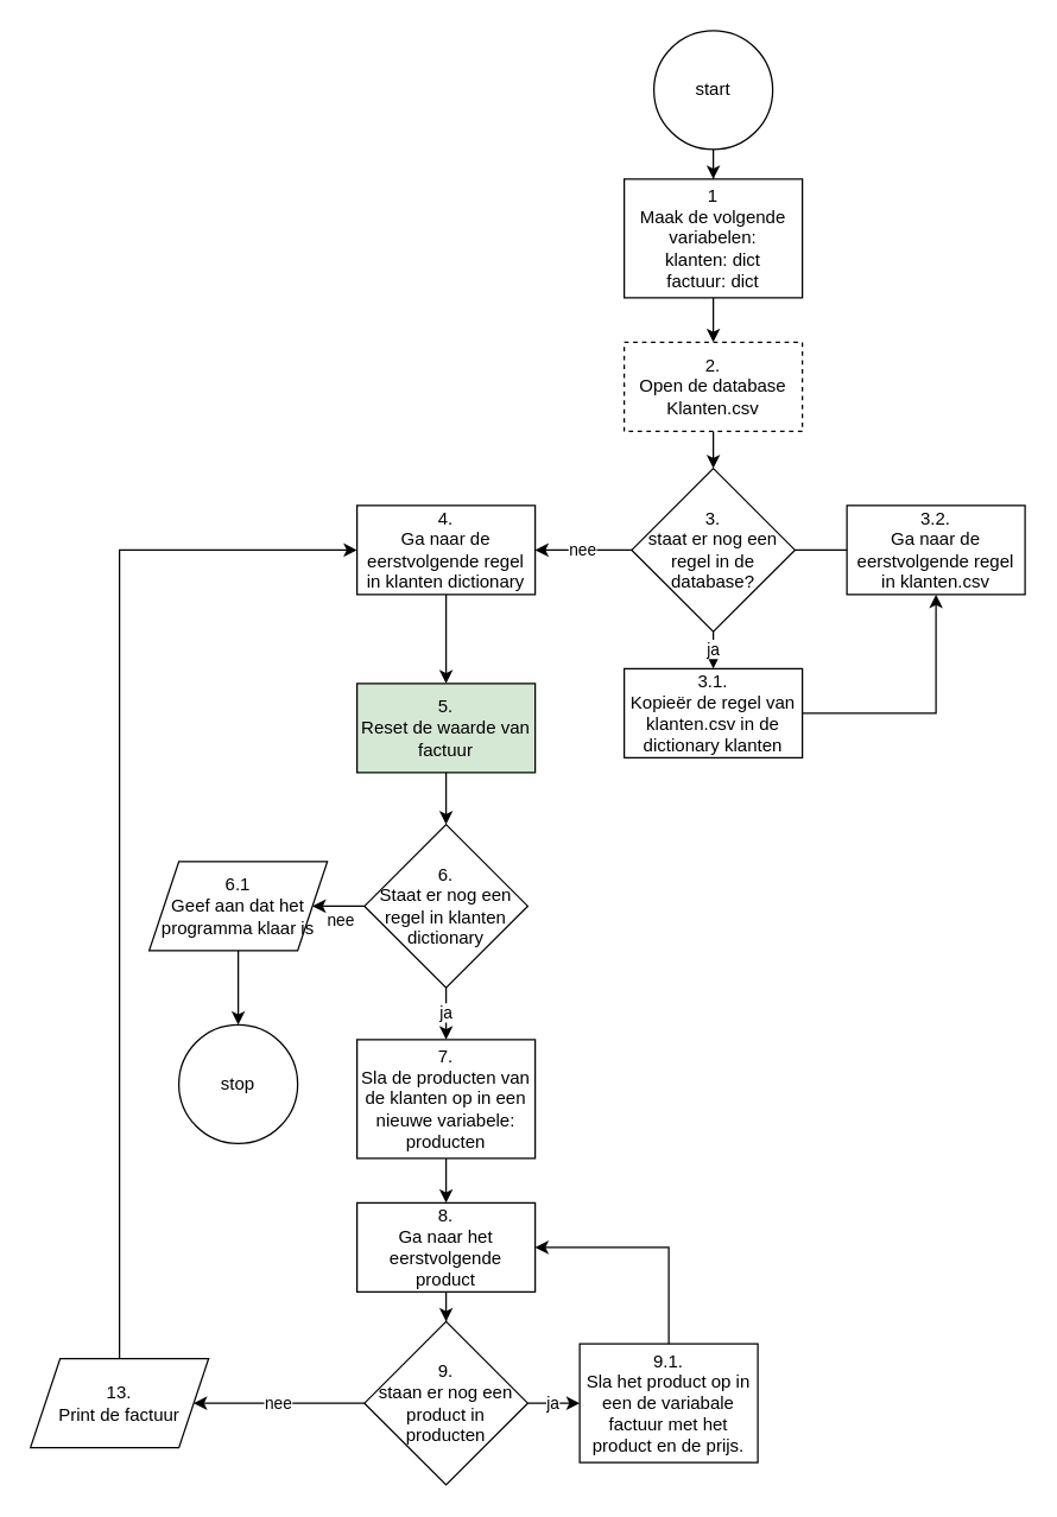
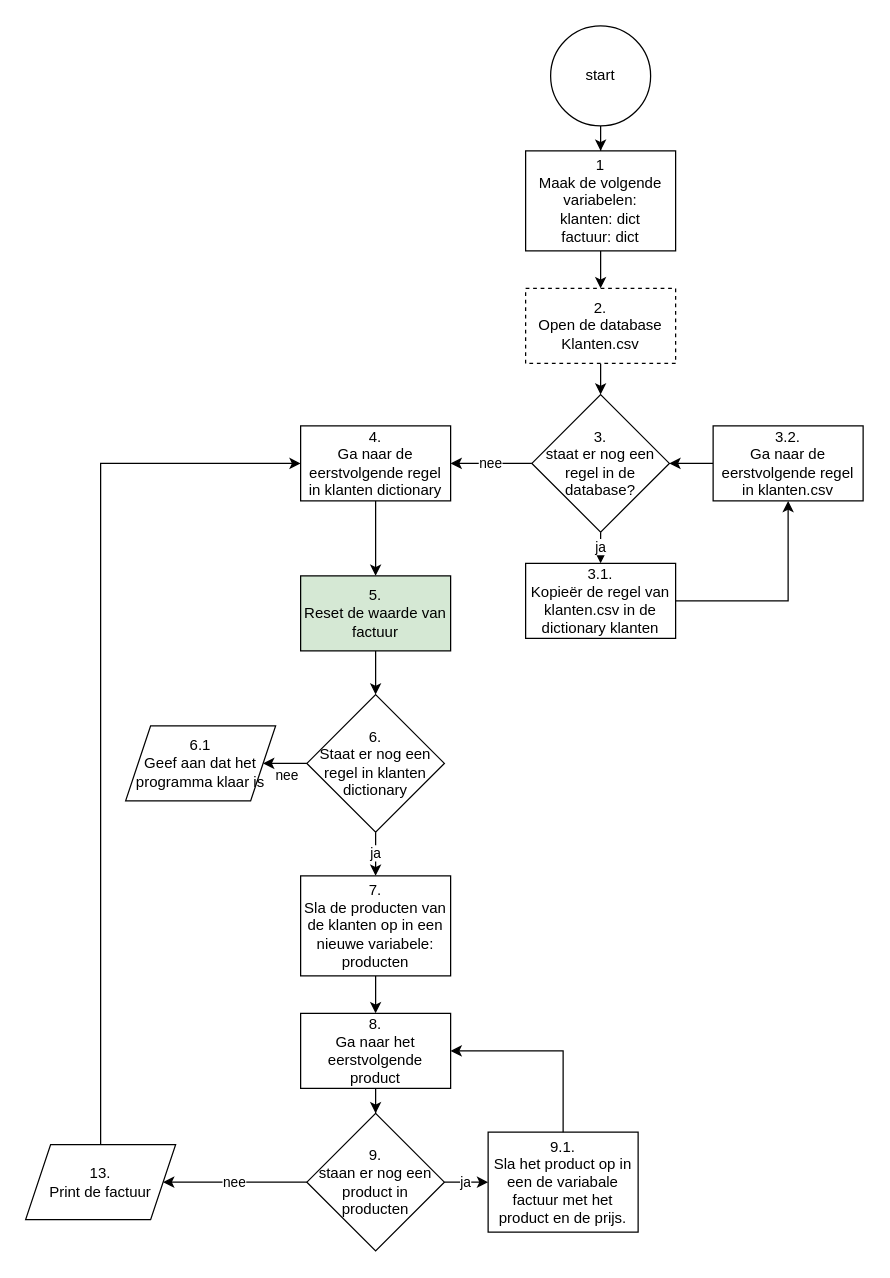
  <mxCell id="0" />
  <mxCell id="1" parent="0" />
  <mxCell id="2" value="" style="edgeStyle=orthogonalEdgeStyle;rounded=0;orthogonalLoop=1;jettySize=auto;html=1;" parent="1" source="10" target="5" edge="1"><mxGeometry relative="1" as="geometry" /></mxCell>
  <mxCell id="3" value="start" style="ellipse;whiteSpace=wrap;html=1;aspect=fixed;" parent="1" vertex="1"><mxGeometry x="440" y="20" width="80" height="80" as="geometry" /></mxCell>
  <mxCell id="4" value="" style="edgeStyle=orthogonalEdgeStyle;rounded=0;orthogonalLoop=1;jettySize=auto;html=1;" parent="1" source="5" target="8" edge="1"><mxGeometry relative="1" as="geometry" /></mxCell>
  <mxCell id="5" value="2.&lt;br&gt;Open de database Klanten.csv" style="rounded=0;whiteSpace=wrap;html=1;dashed=1;" parent="1" vertex="1"><mxGeometry x="420" y="230" width="120" height="60" as="geometry" /></mxCell>
  <mxCell id="6" value="ja" style="edgeStyle=orthogonalEdgeStyle;rounded=0;orthogonalLoop=1;jettySize=auto;html=1;" parent="1" source="8" target="11" edge="1"><mxGeometry relative="1" as="geometry" /></mxCell>
  <mxCell id="7" value="nee" style="edgeStyle=orthogonalEdgeStyle;rounded=0;orthogonalLoop=1;jettySize=auto;html=1;" parent="1" source="8" target="16" edge="1"><mxGeometry relative="1" as="geometry" /></mxCell>
  <mxCell id="8" value="3.&lt;br&gt;staat er nog een regel in de database?" style="rhombus;whiteSpace=wrap;html=1;rounded=0;" parent="1" vertex="1"><mxGeometry x="425" y="315" width="110" height="110" as="geometry" /></mxCell>
  <mxCell id="9" value="" style="edgeStyle=orthogonalEdgeStyle;rounded=0;orthogonalLoop=1;jettySize=auto;html=1;" parent="1" source="3" target="10" edge="1"><mxGeometry relative="1" as="geometry"><mxPoint x="480" y="100" as="sourcePoint" /><mxPoint x="480" y="200" as="targetPoint" /></mxGeometry></mxCell>
  <mxCell id="10" value="1&lt;br&gt;Maak de volgende variabelen:&lt;br&gt;klanten: dict&lt;br&gt;factuur: dict" style="rounded=0;whiteSpace=wrap;html=1;" parent="1" vertex="1"><mxGeometry x="420" y="120" width="120" height="80" as="geometry" /></mxCell>
  <mxCell id="11" value="3.1.&lt;br&gt;Kopieër de regel van klanten.csv in de dictionary klanten" style="rounded=0;whiteSpace=wrap;html=1;" parent="1" vertex="1"><mxGeometry x="420" y="450" width="120" height="60" as="geometry" /></mxCell>
- <mxCell id="12" value="" style="edgeStyle=orthogonalEdgeStyle;rounded=0;orthogonalLoop=1;jettySize=auto;html=1;endArrow=none;" parent="1" source="13" target="8" edge="1"><mxGeometry relative="1" as="geometry" /></mxCell>
+ <mxCell id="12" value="" style="edgeStyle=orthogonalEdgeStyle;rounded=0;orthogonalLoop=1;jettySize=auto;html=1;" parent="1" source="13" target="8" edge="1"><mxGeometry relative="1" as="geometry" /></mxCell>
  <mxCell id="13" value="3.2.&lt;br&gt;Ga naar de eerstvolgende regel in klanten.csv" style="rounded=0;whiteSpace=wrap;html=1;" parent="1" vertex="1"><mxGeometry x="570" y="340" width="120" height="60" as="geometry" /></mxCell>
  <mxCell id="14" value="" style="endArrow=classic;html=1;rounded=0;" parent="1" source="11" target="13" edge="1"><mxGeometry width="50" height="50" relative="1" as="geometry"><mxPoint x="600" y="520" as="sourcePoint" /><mxPoint x="650" y="470" as="targetPoint" /><Array as="points"><mxPoint x="630" y="480" /></Array></mxGeometry></mxCell>
  <mxCell id="15" value="" style="edgeStyle=orthogonalEdgeStyle;rounded=0;orthogonalLoop=1;jettySize=auto;html=1;" parent="1" source="31" target="19" edge="1"><mxGeometry relative="1" as="geometry" /></mxCell>
  <mxCell id="16" value="4.&lt;br&gt;Ga naar de eerstvolgende regel in klanten dictionary" style="rounded=0;whiteSpace=wrap;html=1;" parent="1" vertex="1"><mxGeometry x="240" y="340" width="120" height="60" as="geometry" /></mxCell>
  <mxCell id="17" value="ja" style="edgeStyle=orthogonalEdgeStyle;rounded=0;orthogonalLoop=1;jettySize=auto;html=1;" parent="1" source="19" target="21" edge="1"><mxGeometry relative="1" as="geometry" /></mxCell>
  <mxCell id="18" value="nee" style="edgeStyle=orthogonalEdgeStyle;rounded=0;orthogonalLoop=1;jettySize=auto;html=1;" parent="1" source="19" target="33" edge="1"><mxGeometry x="0.429" y="10" relative="1" as="geometry"><mxPoint as="offset" /></mxGeometry></mxCell>
  <mxCell id="19" value="6.&lt;br&gt;Staat er nog een regel in klanten dictionary" style="rhombus;whiteSpace=wrap;html=1;" parent="1" vertex="1"><mxGeometry x="245" y="555" width="110" height="110" as="geometry" /></mxCell>
  <mxCell id="20" value="" style="edgeStyle=orthogonalEdgeStyle;rounded=0;orthogonalLoop=1;jettySize=auto;html=1;" parent="1" source="21" target="26" edge="1"><mxGeometry relative="1" as="geometry" /></mxCell>
  <mxCell id="21" value="7.&lt;br&gt;Sla de producten van de klanten op in een nieuwe variabele: producten" style="rounded=0;whiteSpace=wrap;html=1;" parent="1" vertex="1"><mxGeometry x="240" y="700" width="120" height="80" as="geometry" /></mxCell>
  <mxCell id="22" value="ja" style="edgeStyle=orthogonalEdgeStyle;rounded=0;orthogonalLoop=1;jettySize=auto;html=1;" parent="1" source="24" target="27" edge="1"><mxGeometry relative="1" as="geometry" /></mxCell>
  <mxCell id="23" value="nee" style="edgeStyle=orthogonalEdgeStyle;rounded=0;orthogonalLoop=1;jettySize=auto;html=1;" parent="1" source="24" target="29" edge="1"><mxGeometry relative="1" as="geometry" /></mxCell>
  <mxCell id="24" value="9.&lt;br&gt;staan er nog een product in producten" style="rhombus;whiteSpace=wrap;html=1;" parent="1" vertex="1"><mxGeometry x="245" y="890" width="110" height="110" as="geometry" /></mxCell>
  <mxCell id="25" value="" style="edgeStyle=orthogonalEdgeStyle;rounded=0;orthogonalLoop=1;jettySize=auto;html=1;" parent="1" source="26" target="24" edge="1"><mxGeometry relative="1" as="geometry" /></mxCell>
  <mxCell id="26" value="8.&lt;br&gt;Ga naar het eerstvolgende product" style="rounded=0;whiteSpace=wrap;html=1;" parent="1" vertex="1"><mxGeometry x="240" y="810" width="120" height="60" as="geometry" /></mxCell>
  <mxCell id="27" value="9.1.&lt;br&gt;Sla het product op in een de variabale factuur met het product en de prijs." style="rounded=0;whiteSpace=wrap;html=1;" parent="1" vertex="1"><mxGeometry x="390" y="905" width="120" height="80" as="geometry" /></mxCell>
  <mxCell id="28" value="" style="endArrow=classic;html=1;rounded=0;" parent="1" source="27" target="26" edge="1"><mxGeometry width="50" height="50" relative="1" as="geometry"><mxPoint x="430" y="970" as="sourcePoint" /><mxPoint x="480" y="920" as="targetPoint" /><Array as="points"><mxPoint x="450" y="840" /></Array></mxGeometry></mxCell>
  <mxCell id="29" value="13.&lt;br&gt;Print de factuur" style="shape=parallelogram;perimeter=parallelogramPerimeter;whiteSpace=wrap;html=1;fixedSize=1;" parent="1" vertex="1"><mxGeometry x="20" y="915" width="120" height="60" as="geometry" /></mxCell>
  <mxCell id="30" value="" style="edgeStyle=orthogonalEdgeStyle;rounded=0;orthogonalLoop=1;jettySize=auto;html=1;" parent="1" source="16" target="31" edge="1"><mxGeometry relative="1" as="geometry"><mxPoint x="300" y="270" as="sourcePoint" /><mxPoint x="300" y="450" as="targetPoint" /></mxGeometry></mxCell>
  <mxCell id="31" value="5.&lt;br&gt;Reset de waarde van factuur" style="rounded=0;whiteSpace=wrap;html=1;fillColor=#d5e8d4;" parent="1" vertex="1"><mxGeometry x="240" y="460" width="120" height="60" as="geometry" /></mxCell>
- <mxCell id="32" value="" style="edgeStyle=orthogonalEdgeStyle;rounded=0;orthogonalLoop=1;jettySize=auto;html=1;" parent="1" source="33" target="34" edge="1"><mxGeometry relative="1" as="geometry" /></mxCell>
  <mxCell id="33" value="6.1&lt;br&gt;Geef aan dat het programma klaar is" style="shape=parallelogram;perimeter=parallelogramPerimeter;whiteSpace=wrap;html=1;fixedSize=1;" parent="1" vertex="1"><mxGeometry x="100" y="580" width="120" height="60" as="geometry" /></mxCell>
- <mxCell id="34" value="stop" style="ellipse;whiteSpace=wrap;html=1;aspect=fixed;" parent="1" vertex="1"><mxGeometry x="120" y="690" width="80" height="80" as="geometry" /></mxCell>
  <mxCell id="35" value="" style="endArrow=classic;html=1;rounded=0;" parent="1" source="29" target="16" edge="1"><mxGeometry width="50" height="50" relative="1" as="geometry"><mxPoint x="-50" y="790" as="sourcePoint" /><mxPoint x="0" y="740" as="targetPoint" /><Array as="points"><mxPoint x="80" y="370" /></Array></mxGeometry></mxCell>
